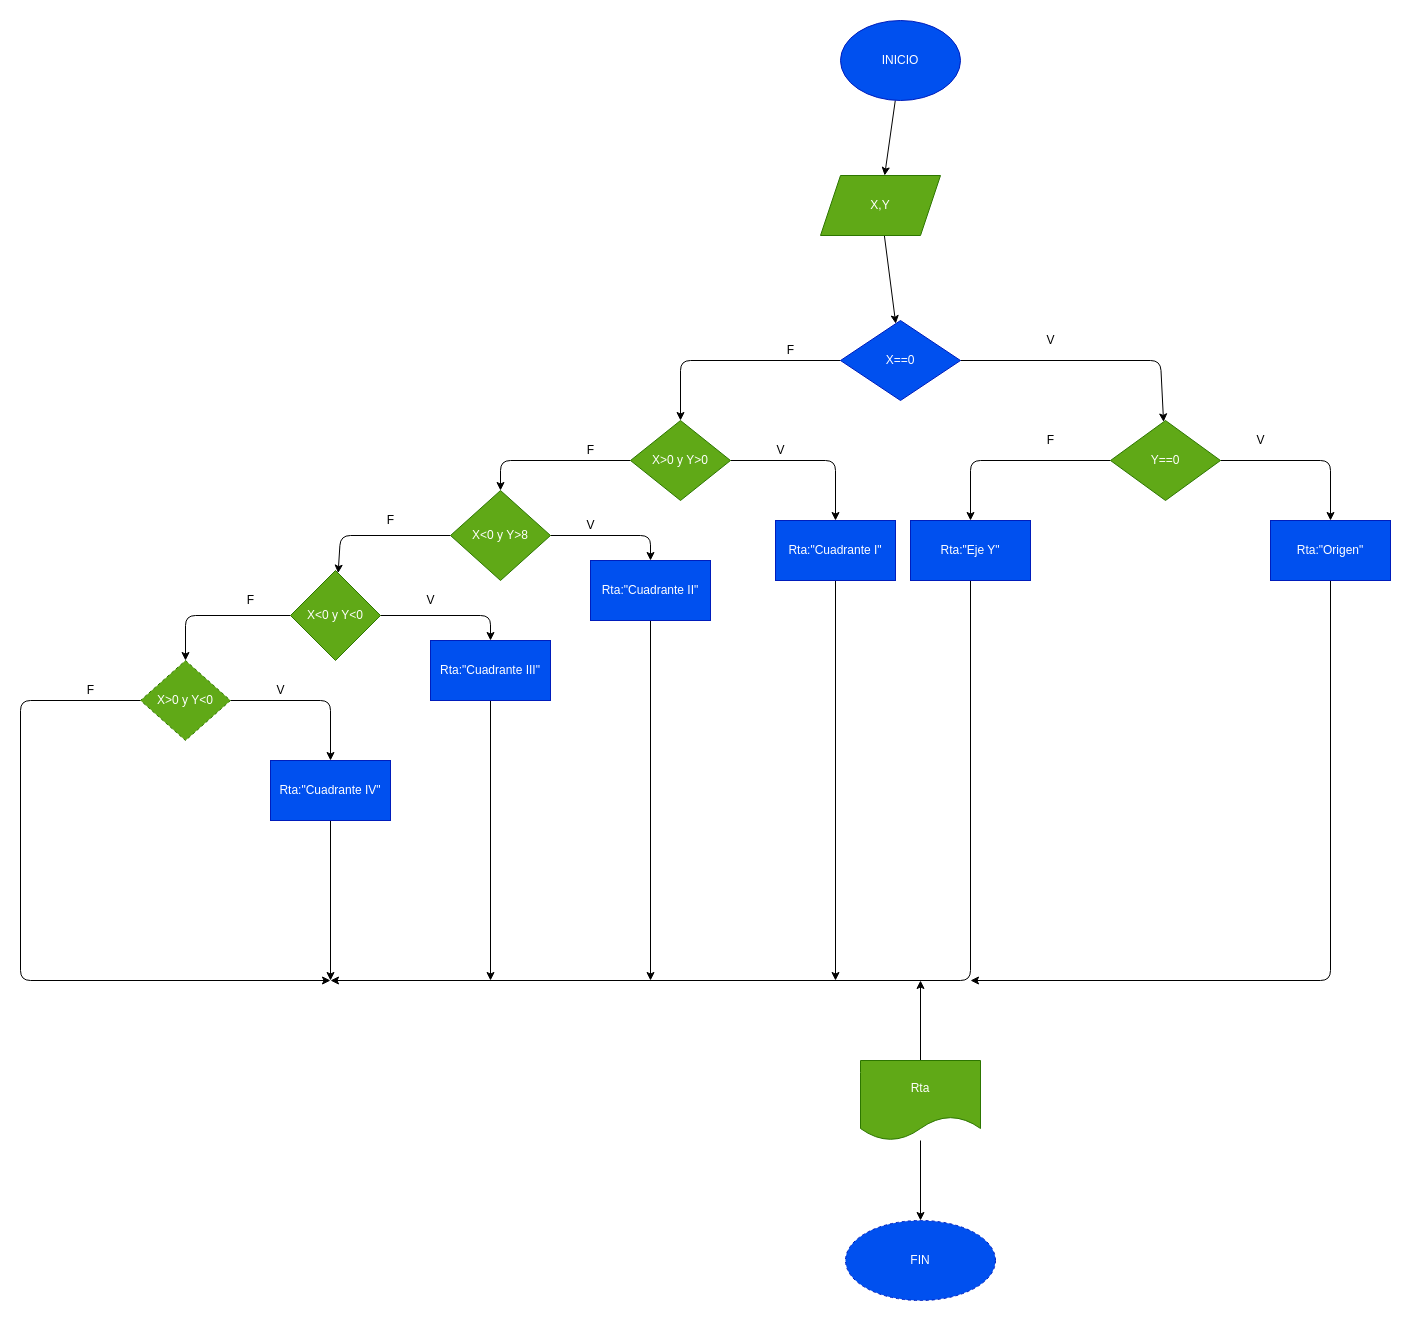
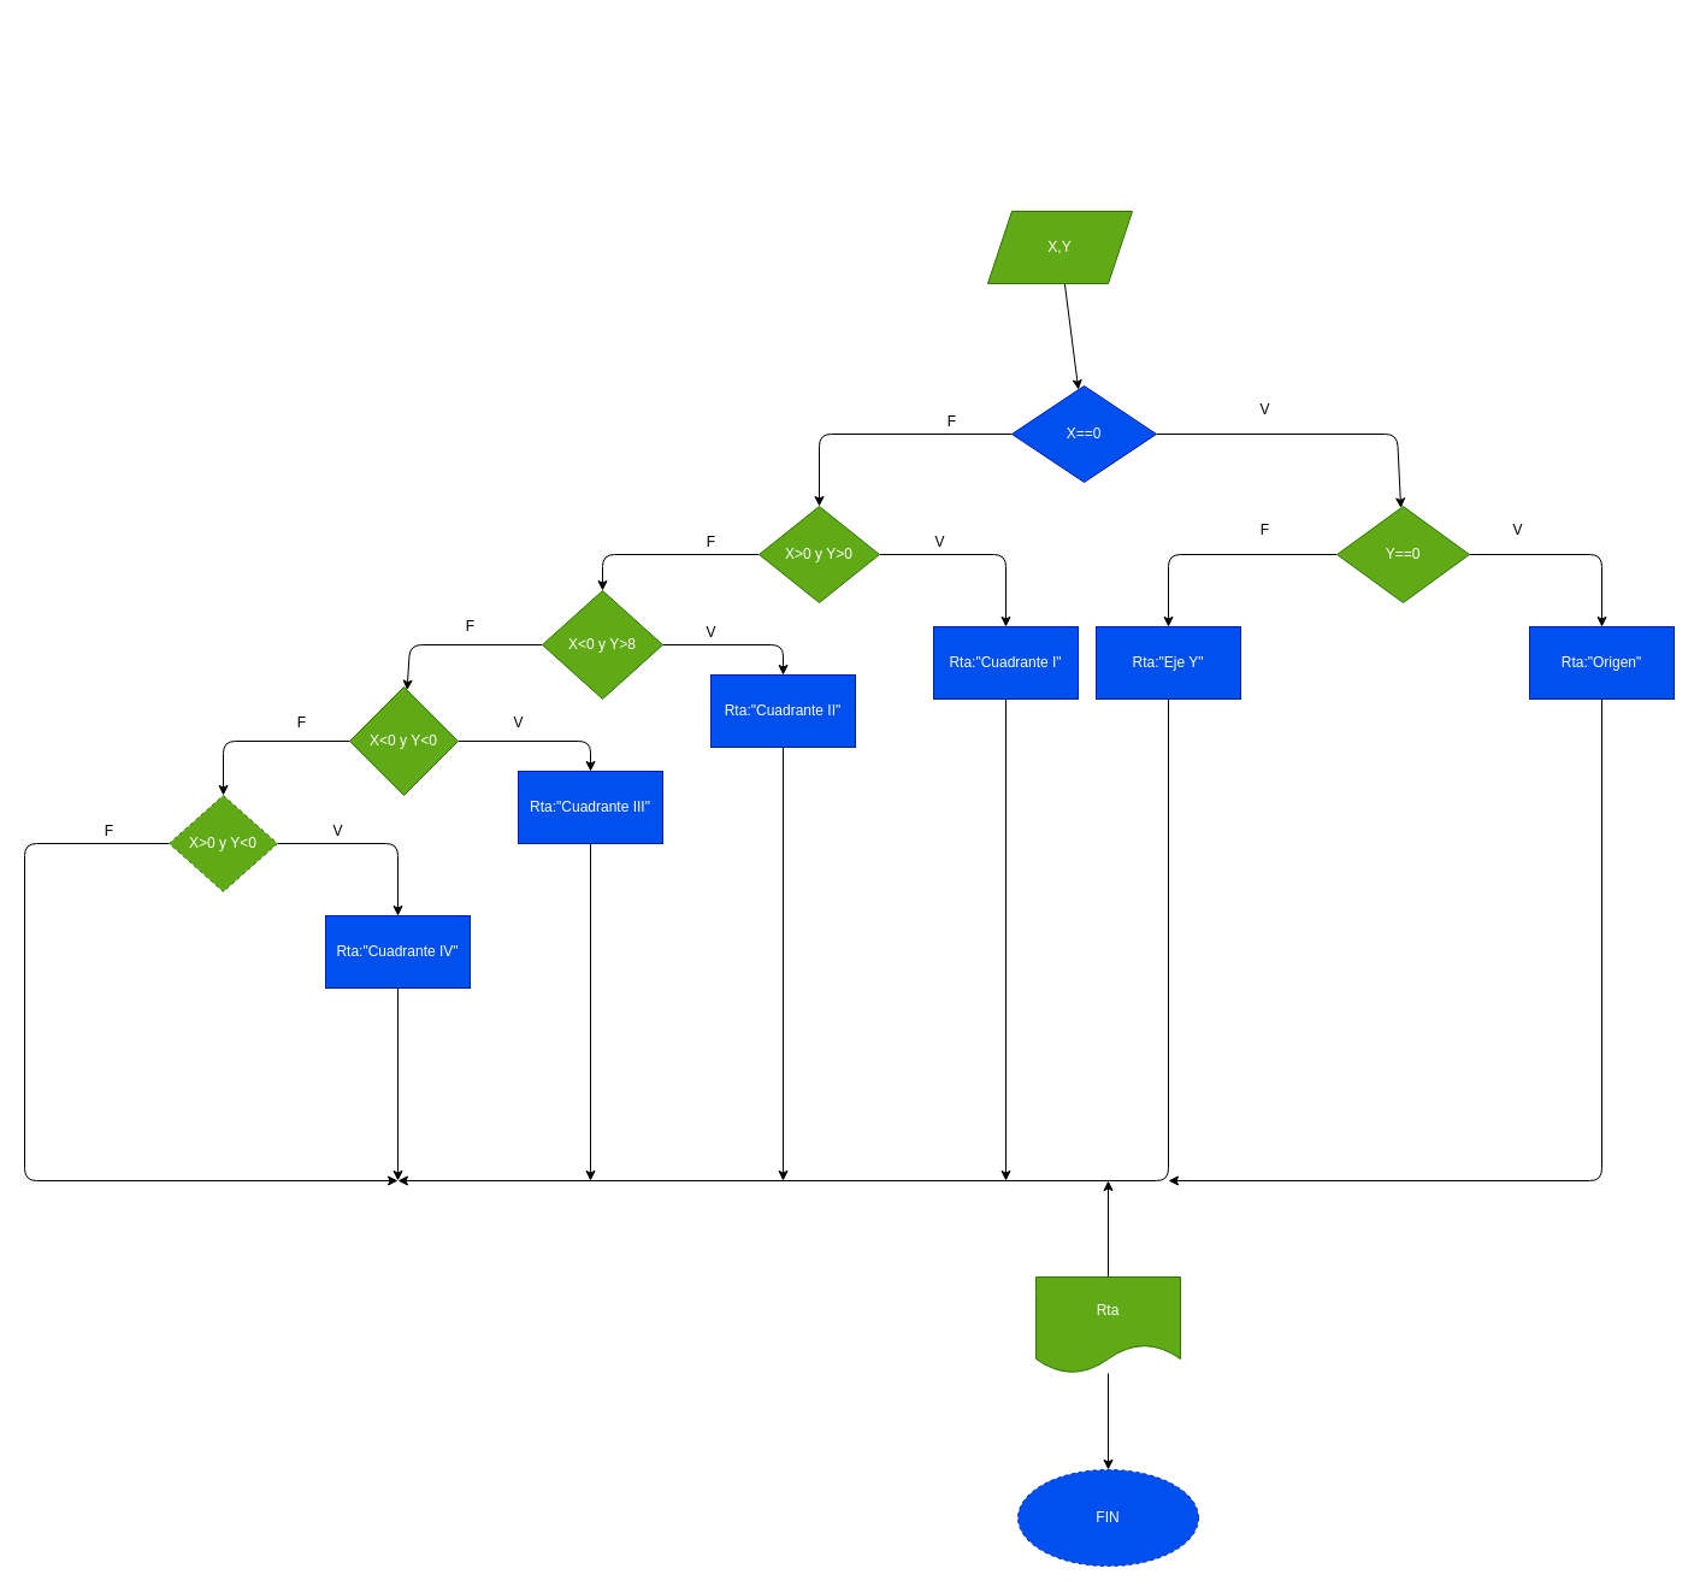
  <mxCell id="0" />
  <mxCell id="1" parent="0" />
- <mxCell id="2" value="" style="edgeStyle=none;html=1;" edge="1" parent="1" source="3" target="5"><mxGeometry relative="1" as="geometry" /></mxCell>
- <mxCell id="3" value="INICIO" style="ellipse;whiteSpace=wrap;html=1;fillColor=#0050ef;strokeColor=#001DBC;fontColor=#ffffff;" vertex="1" parent="1"><mxGeometry x="840" y="20" width="120" height="80" as="geometry" /></mxCell>
  <mxCell id="4" value="" style="edgeStyle=none;html=1;" edge="1" parent="1" source="5" target="8"><mxGeometry relative="1" as="geometry" /></mxCell>
  <mxCell id="5" value="X,Y" style="shape=parallelogram;perimeter=parallelogramPerimeter;whiteSpace=wrap;html=1;fixedSize=1;fillColor=#60a917;fontColor=#ffffff;strokeColor=#2D7600;" vertex="1" parent="1"><mxGeometry x="820" y="175" width="120" height="60" as="geometry" /></mxCell>
  <mxCell id="6" value="" style="edgeStyle=none;html=1;" edge="1" parent="1" source="8" target="11"><mxGeometry relative="1" as="geometry"><Array as="points"><mxPoint x="1160" y="360" /></Array></mxGeometry></mxCell>
  <mxCell id="7" value="" style="edgeStyle=none;html=1;" edge="1" parent="1" source="8" target="14"><mxGeometry relative="1" as="geometry"><Array as="points"><mxPoint x="680" y="360" /></Array></mxGeometry></mxCell>
  <mxCell id="8" value="X==0" style="rhombus;whiteSpace=wrap;html=1;fillColor=#0050ef;fontColor=#ffffff;strokeColor=#001DBC;" vertex="1" parent="1"><mxGeometry x="840" y="320" width="120" height="80" as="geometry" /></mxCell>
  <mxCell id="9" value="" style="edgeStyle=none;html=1;" edge="1" parent="1" source="11" target="16"><mxGeometry relative="1" as="geometry"><Array as="points"><mxPoint x="970" y="460" /></Array></mxGeometry></mxCell>
  <mxCell id="10" value="" style="edgeStyle=none;html=1;" edge="1" parent="1" source="11" target="18"><mxGeometry relative="1" as="geometry"><Array as="points"><mxPoint x="1330" y="460" /></Array></mxGeometry></mxCell>
  <mxCell id="11" value="Y==0" style="rhombus;whiteSpace=wrap;html=1;fillColor=#60a917;fontColor=#ffffff;strokeColor=#2D7600;" vertex="1" parent="1"><mxGeometry x="1110" y="420" width="110" height="80" as="geometry" /></mxCell>
  <mxCell id="12" value="" style="edgeStyle=none;html=1;" edge="1" parent="1" source="14" target="24"><mxGeometry relative="1" as="geometry"><Array as="points"><mxPoint x="835" y="460" /></Array></mxGeometry></mxCell>
  <mxCell id="13" value="" style="edgeStyle=none;html=1;" edge="1" parent="1" source="14" target="27"><mxGeometry relative="1" as="geometry"><Array as="points"><mxPoint x="500" y="460" /></Array></mxGeometry></mxCell>
  <mxCell id="14" value="X&amp;gt;0 y Y&amp;gt;0" style="rhombus;whiteSpace=wrap;html=1;fillColor=#60a917;fontColor=#ffffff;strokeColor=#2D7600;" vertex="1" parent="1"><mxGeometry x="630" y="420" width="100" height="80" as="geometry" /></mxCell>
  <mxCell id="15" style="edgeStyle=none;html=1;exitX=0.5;exitY=1;exitDx=0;exitDy=0;" edge="1" parent="1" source="16"><mxGeometry relative="1" as="geometry"><mxPoint x="330" y="980" as="targetPoint" /><Array as="points"><mxPoint x="970" y="980" /></Array></mxGeometry></mxCell>
  <mxCell id="16" value="Rta:&quot;Eje Y&quot;" style="whiteSpace=wrap;html=1;fillColor=#0050ef;fontColor=#ffffff;strokeColor=#001DBC;" vertex="1" parent="1"><mxGeometry x="910" y="520" width="120" height="60" as="geometry" /></mxCell>
  <mxCell id="17" style="edgeStyle=none;html=1;exitX=0.5;exitY=1;exitDx=0;exitDy=0;" edge="1" parent="1" source="18"><mxGeometry relative="1" as="geometry"><mxPoint x="970" y="980" as="targetPoint" /><Array as="points"><mxPoint x="1330" y="980" /></Array></mxGeometry></mxCell>
  <mxCell id="18" value="Rta:&quot;Origen&quot;" style="whiteSpace=wrap;html=1;fillColor=#0050ef;fontColor=#ffffff;strokeColor=#001DBC;" vertex="1" parent="1"><mxGeometry x="1270" y="520" width="120" height="60" as="geometry" /></mxCell>
  <mxCell id="19" value="F" style="text;html=1;align=center;verticalAlign=middle;resizable=0;points=[];autosize=1;strokeColor=none;fillColor=none;" vertex="1" parent="1"><mxGeometry x="1035" y="425" width="30" height="30" as="geometry" /></mxCell>
  <mxCell id="20" value="V" style="text;html=1;align=center;verticalAlign=middle;resizable=0;points=[];autosize=1;strokeColor=none;fillColor=none;" vertex="1" parent="1"><mxGeometry x="1245" y="425" width="30" height="30" as="geometry" /></mxCell>
  <mxCell id="21" value="V" style="text;html=1;align=center;verticalAlign=middle;resizable=0;points=[];autosize=1;strokeColor=none;fillColor=none;" vertex="1" parent="1"><mxGeometry x="1035" y="325" width="30" height="30" as="geometry" /></mxCell>
  <mxCell id="22" value="F" style="text;html=1;align=center;verticalAlign=middle;resizable=0;points=[];autosize=1;strokeColor=none;fillColor=none;" vertex="1" parent="1"><mxGeometry x="775" y="335" width="30" height="30" as="geometry" /></mxCell>
  <mxCell id="23" style="edgeStyle=none;html=1;exitX=0.5;exitY=1;exitDx=0;exitDy=0;" edge="1" parent="1" source="24"><mxGeometry relative="1" as="geometry"><mxPoint x="835" y="980" as="targetPoint" /></mxGeometry></mxCell>
  <mxCell id="24" value="Rta:&quot;Cuadrante I&quot;" style="whiteSpace=wrap;html=1;fillColor=#0050ef;fontColor=#ffffff;strokeColor=#001DBC;" vertex="1" parent="1"><mxGeometry x="775" y="520" width="120" height="60" as="geometry" /></mxCell>
  <mxCell id="25" style="edgeStyle=none;html=1;exitX=1;exitY=0.5;exitDx=0;exitDy=0;entryX=0.5;entryY=0;entryDx=0;entryDy=0;" edge="1" parent="1" source="27" target="29"><mxGeometry relative="1" as="geometry"><Array as="points"><mxPoint x="650" y="535" /></Array></mxGeometry></mxCell>
  <mxCell id="26" value="" style="edgeStyle=none;html=1;" edge="1" parent="1" source="27" target="35"><mxGeometry relative="1" as="geometry"><Array as="points"><mxPoint x="340" y="535" /></Array></mxGeometry></mxCell>
  <mxCell id="27" value="X&amp;lt;0 y Y&amp;gt;8" style="rhombus;whiteSpace=wrap;html=1;fillColor=#60a917;fontColor=#ffffff;strokeColor=#2D7600;" vertex="1" parent="1"><mxGeometry x="450" y="490" width="100" height="90" as="geometry" /></mxCell>
  <mxCell id="28" style="edgeStyle=none;html=1;exitX=0.5;exitY=1;exitDx=0;exitDy=0;" edge="1" parent="1" source="29"><mxGeometry relative="1" as="geometry"><mxPoint x="650" y="980" as="targetPoint" /></mxGeometry></mxCell>
  <mxCell id="29" value="Rta:&quot;Cuadrante II&quot;" style="whiteSpace=wrap;html=1;fillColor=#0050ef;fontColor=#ffffff;strokeColor=#001DBC;" vertex="1" parent="1"><mxGeometry x="590" y="560" width="120" height="60" as="geometry" /></mxCell>
  <mxCell id="30" value="V" style="text;html=1;align=center;verticalAlign=middle;resizable=0;points=[];autosize=1;strokeColor=none;fillColor=none;" vertex="1" parent="1"><mxGeometry x="765" y="435" width="30" height="30" as="geometry" /></mxCell>
  <mxCell id="31" value="F" style="text;html=1;align=center;verticalAlign=middle;resizable=0;points=[];autosize=1;strokeColor=none;fillColor=none;" vertex="1" parent="1"><mxGeometry x="575" y="435" width="30" height="30" as="geometry" /></mxCell>
  <mxCell id="32" value="V" style="text;html=1;align=center;verticalAlign=middle;resizable=0;points=[];autosize=1;strokeColor=none;fillColor=none;" vertex="1" parent="1"><mxGeometry x="575" y="510" width="30" height="30" as="geometry" /></mxCell>
  <mxCell id="33" style="edgeStyle=none;html=1;exitX=1;exitY=0.5;exitDx=0;exitDy=0;entryX=0.5;entryY=0;entryDx=0;entryDy=0;" edge="1" parent="1" source="35" target="38"><mxGeometry relative="1" as="geometry"><Array as="points"><mxPoint x="490" y="615" /></Array></mxGeometry></mxCell>
  <mxCell id="34" value="" style="edgeStyle=none;html=1;" edge="1" parent="1" source="35" target="41"><mxGeometry relative="1" as="geometry"><Array as="points"><mxPoint x="185" y="615" /></Array></mxGeometry></mxCell>
  <mxCell id="35" value="X&amp;lt;0 y Y&amp;lt;0" style="rhombus;whiteSpace=wrap;html=1;fillColor=#60a917;fontColor=#ffffff;strokeColor=#2D7600;" vertex="1" parent="1"><mxGeometry x="290" y="570" width="90" height="90" as="geometry" /></mxCell>
  <mxCell id="36" value="F" style="text;html=1;align=center;verticalAlign=middle;resizable=0;points=[];autosize=1;strokeColor=none;fillColor=none;" vertex="1" parent="1"><mxGeometry x="375" y="505" width="30" height="30" as="geometry" /></mxCell>
  <mxCell id="37" style="edgeStyle=none;html=1;exitX=0.5;exitY=1;exitDx=0;exitDy=0;" edge="1" parent="1" source="38"><mxGeometry relative="1" as="geometry"><mxPoint x="490" y="980" as="targetPoint" /></mxGeometry></mxCell>
  <mxCell id="38" value="Rta:&quot;Cuadrante III&quot;" style="whiteSpace=wrap;html=1;fillColor=#0050ef;fontColor=#ffffff;strokeColor=#001DBC;" vertex="1" parent="1"><mxGeometry x="430" y="640" width="120" height="60" as="geometry" /></mxCell>
  <mxCell id="39" value="" style="edgeStyle=none;html=1;" edge="1" parent="1" source="41" target="43"><mxGeometry relative="1" as="geometry"><Array as="points"><mxPoint x="330" y="700" /></Array></mxGeometry></mxCell>
  <mxCell id="40" value="" style="edgeStyle=none;html=1;" edge="1" parent="1" source="41"><mxGeometry relative="1" as="geometry"><mxPoint x="330" y="980" as="targetPoint" /><Array as="points"><mxPoint x="20" y="700" /><mxPoint x="20" y="980" /></Array></mxGeometry></mxCell>
  <mxCell id="41" value="X&amp;gt;0 y Y&amp;lt;0" style="rhombus;whiteSpace=wrap;html=1;fillColor=#60a917;fontColor=#ffffff;strokeColor=#2D7600;dashed=1;" vertex="1" parent="1"><mxGeometry x="140" y="660" width="90" height="80" as="geometry" /></mxCell>
  <mxCell id="42" style="edgeStyle=none;html=1;exitX=0.5;exitY=1;exitDx=0;exitDy=0;" edge="1" parent="1" source="43"><mxGeometry relative="1" as="geometry"><mxPoint x="330" y="980" as="targetPoint" /></mxGeometry></mxCell>
  <mxCell id="43" value="Rta:&quot;Cuadrante IV&quot;" style="whiteSpace=wrap;html=1;fillColor=#0050ef;fontColor=#ffffff;strokeColor=#001DBC;" vertex="1" parent="1"><mxGeometry x="270" y="760" width="120" height="60" as="geometry" /></mxCell>
  <mxCell id="44" value="V" style="text;html=1;align=center;verticalAlign=middle;resizable=0;points=[];autosize=1;strokeColor=none;fillColor=none;" vertex="1" parent="1"><mxGeometry x="415" y="585" width="30" height="30" as="geometry" /></mxCell>
  <mxCell id="45" value="F" style="text;html=1;align=center;verticalAlign=middle;resizable=0;points=[];autosize=1;strokeColor=none;fillColor=none;" vertex="1" parent="1"><mxGeometry x="235" y="585" width="30" height="30" as="geometry" /></mxCell>
  <mxCell id="46" value="V" style="text;html=1;align=center;verticalAlign=middle;resizable=0;points=[];autosize=1;strokeColor=none;fillColor=none;" vertex="1" parent="1"><mxGeometry x="265" y="675" width="30" height="30" as="geometry" /></mxCell>
  <mxCell id="47" value="F" style="text;html=1;align=center;verticalAlign=middle;resizable=0;points=[];autosize=1;strokeColor=none;fillColor=none;" vertex="1" parent="1"><mxGeometry x="75" y="675" width="30" height="30" as="geometry" /></mxCell>
  <mxCell id="48" style="edgeStyle=none;html=1;exitX=0.5;exitY=0;exitDx=0;exitDy=0;" edge="1" parent="1" source="50"><mxGeometry relative="1" as="geometry"><mxPoint x="920" y="980" as="targetPoint" /></mxGeometry></mxCell>
  <mxCell id="49" value="" style="edgeStyle=none;html=1;" edge="1" parent="1" source="50" target="51"><mxGeometry relative="1" as="geometry" /></mxCell>
  <mxCell id="50" value="Rta" style="shape=document;whiteSpace=wrap;html=1;boundedLbl=1;fillColor=#60a917;fontColor=#ffffff;strokeColor=#2D7600;" vertex="1" parent="1"><mxGeometry x="860" y="1060" width="120" height="80" as="geometry" /></mxCell>
  <mxCell id="51" value="FIN" style="ellipse;whiteSpace=wrap;html=1;fillColor=#0050ef;fontColor=#ffffff;strokeColor=#001DBC;dashed=1;" vertex="1" parent="1"><mxGeometry x="845" y="1220" width="150" height="80" as="geometry" /></mxCell>
